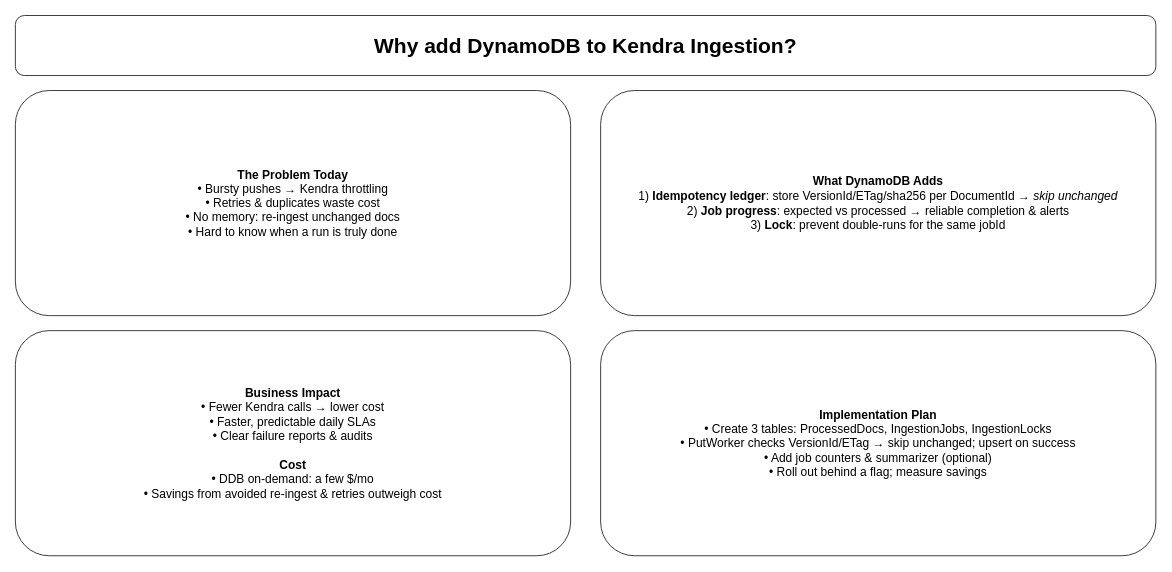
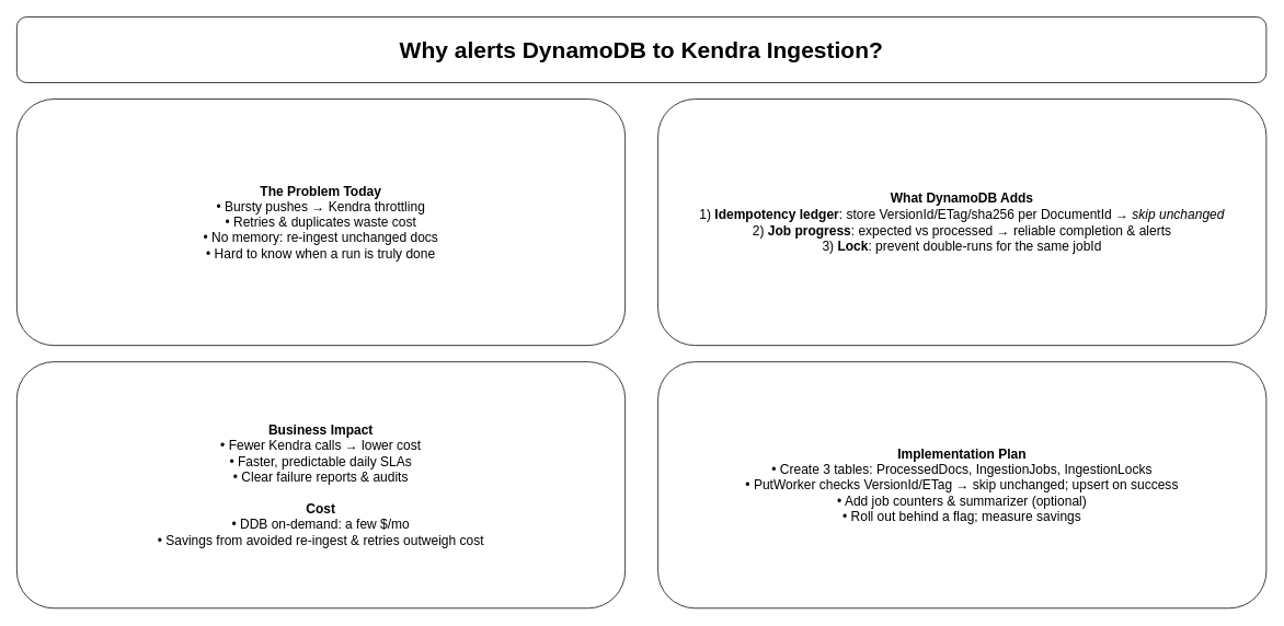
  <mxCell id="0" />
  <mxCell id="1" parent="0" />
- <mxCell id="2" value="Why add DynamoDB to Kendra Ingestion?" style="shape=rectangle;rounded=1;whiteSpace=wrap;html=1;fontSize=28;fontStyle=1;" vertex="1" parent="1"><mxGeometry x="20" y="20" width="1520" height="80" as="geometry" /></mxCell>
+ <mxCell id="2" value="Why alerts DynamoDB to Kendra Ingestion?" style="shape=rectangle;rounded=1;whiteSpace=wrap;html=1;fontSize=28;fontStyle=1;" vertex="1" parent="1"><mxGeometry x="20" y="20" width="1520" height="80" as="geometry" /></mxCell>
  <mxCell id="3" value="&lt;b&gt;The Problem Today&lt;/b&gt;&lt;br/&gt;• Bursty pushes → Kendra throttling&lt;br/&gt;• Retries &amp; duplicates waste cost&lt;br/&gt;• No memory: re-ingest unchanged docs&lt;br/&gt;• Hard to know when a run is truly done" style="shape=rectangle;rounded=1;whiteSpace=wrap;html=1;fontSize=16;" vertex="1" parent="1"><mxGeometry x="20" y="120" width="740" height="300" as="geometry" /></mxCell>
  <mxCell id="4" value="&lt;b&gt;What DynamoDB Adds&lt;/b&gt;&lt;br/&gt;1) &lt;b&gt;Idempotency ledger&lt;/b&gt;: store VersionId/ETag/sha256 per DocumentId → &lt;i&gt;skip unchanged&lt;/i&gt;&lt;br/&gt;2) &lt;b&gt;Job progress&lt;/b&gt;: expected vs processed → reliable completion &amp; alerts&lt;br/&gt;3) &lt;b&gt;Lock&lt;/b&gt;: prevent double-runs for the same jobId" style="shape=rectangle;rounded=1;whiteSpace=wrap;html=1;fontSize=16;" vertex="1" parent="1"><mxGeometry x="800" y="120" width="740" height="300" as="geometry" /></mxCell>
  <mxCell id="5" value="&lt;b&gt;Business Impact&lt;/b&gt;&lt;br/&gt;• Fewer Kendra calls → lower cost&lt;br/&gt;• Faster, predictable daily SLAs&lt;br/&gt;• Clear failure reports &amp; audits&lt;br/&gt;&lt;br/&gt;&lt;b&gt;Cost&lt;/b&gt;&lt;br/&gt;• DDB on-demand: a few $/mo&lt;br/&gt;• Savings from avoided re-ingest &amp; retries outweigh cost" style="shape=rectangle;rounded=1;whiteSpace=wrap;html=1;fontSize=16;" vertex="1" parent="1"><mxGeometry x="20" y="440" width="740" height="300" as="geometry" /></mxCell>
  <mxCell id="6" value="&lt;b&gt;Implementation Plan&lt;/b&gt;&lt;br/&gt;• Create 3 tables: ProcessedDocs, IngestionJobs, IngestionLocks&lt;br/&gt;• PutWorker checks VersionId/ETag → skip unchanged; upsert on success&lt;br/&gt;• Add job counters &amp; summarizer (optional)&lt;br/&gt;• Roll out behind a flag; measure savings" style="shape=rectangle;rounded=1;whiteSpace=wrap;html=1;fontSize=16;" vertex="1" parent="1"><mxGeometry x="800" y="440" width="740" height="300" as="geometry" /></mxCell>
